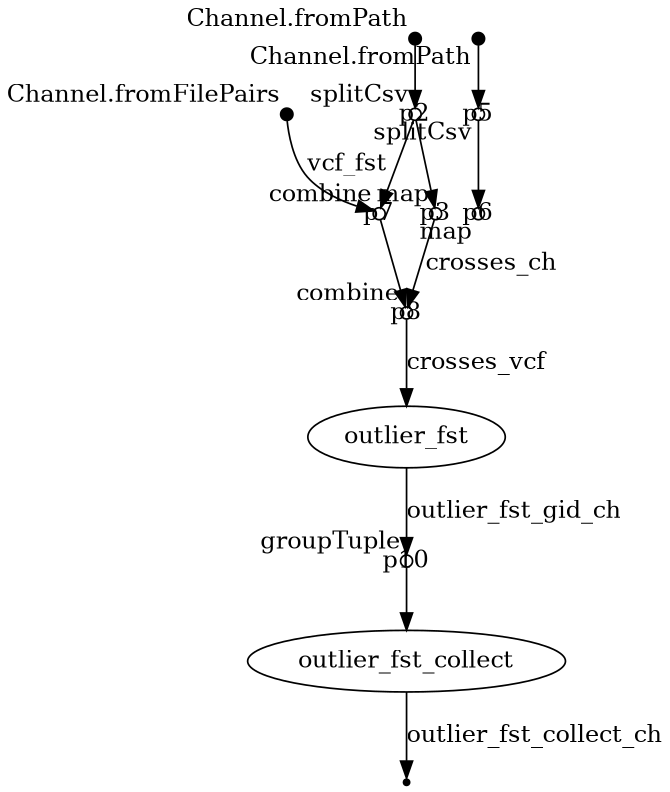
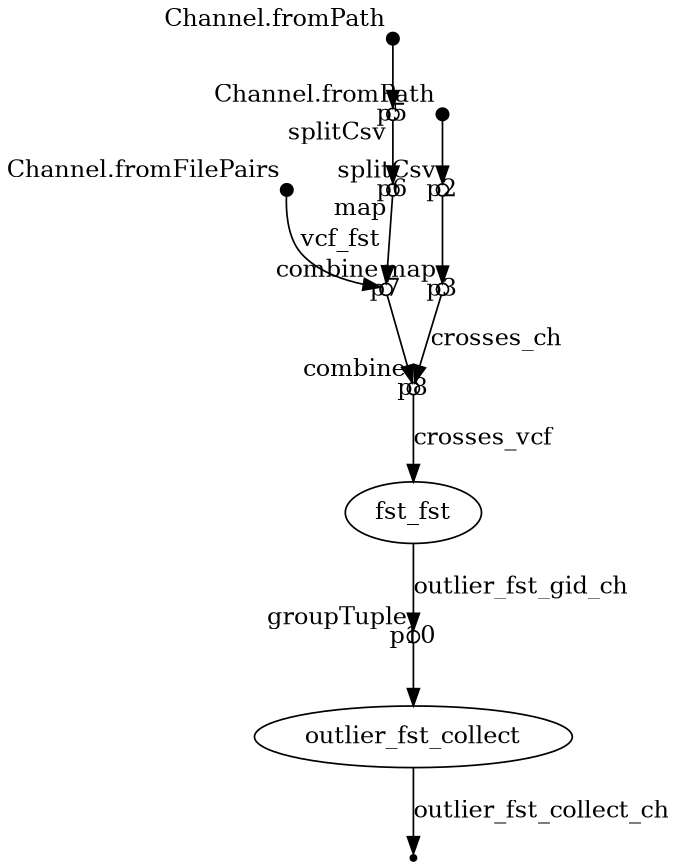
  digraph {
    node [fixedsize=true shape=circle]
    p0 [shape=point width=0.1 xlabel="Channel.fromFilePairs"]
    p7 [width=0.1 xlabel=combine]
    p8 [width=0.1 xlabel=combine]
    p1 [shape=point width=0.1 xlabel="Channel.fromPath"]
    p2 [width=0.1 xlabel=splitCsv]
    p3 [width=0.1 xlabel=map]
-   n7 [label=outlier_fst fixedsize="" shape=""]
+   n7 [label=fst_fst fixedsize="" shape=""]
    p4 [shape=point width=0.1 xlabel="Channel.fromPath"]
    p5 [width=0.1 xlabel=splitCsv]
    p6 [width=0.1 xlabel=map]
    p10 [width=0.1 xlabel=groupTuple]
    n12 [label=outlier_fst_collect fixedsize="" shape=""]
    p12 [shape=point fixedsize=""]
    p0 -> p7 [label=vcf_fst]
    p7 -> p8
    p8 -> n7 [label=crosses_vcf]
    p1 -> p2
    p2 -> p3
    p3 -> p8 [label=crosses_ch]
    n7 -> p10 [label=outlier_fst_gid_ch]
    p4 -> p5
    p5 -> p6
-   p2 -> p7
+   p6 -> p7
    p10 -> n12
    n12 -> p12 [label=outlier_fst_collect_ch]
  }
